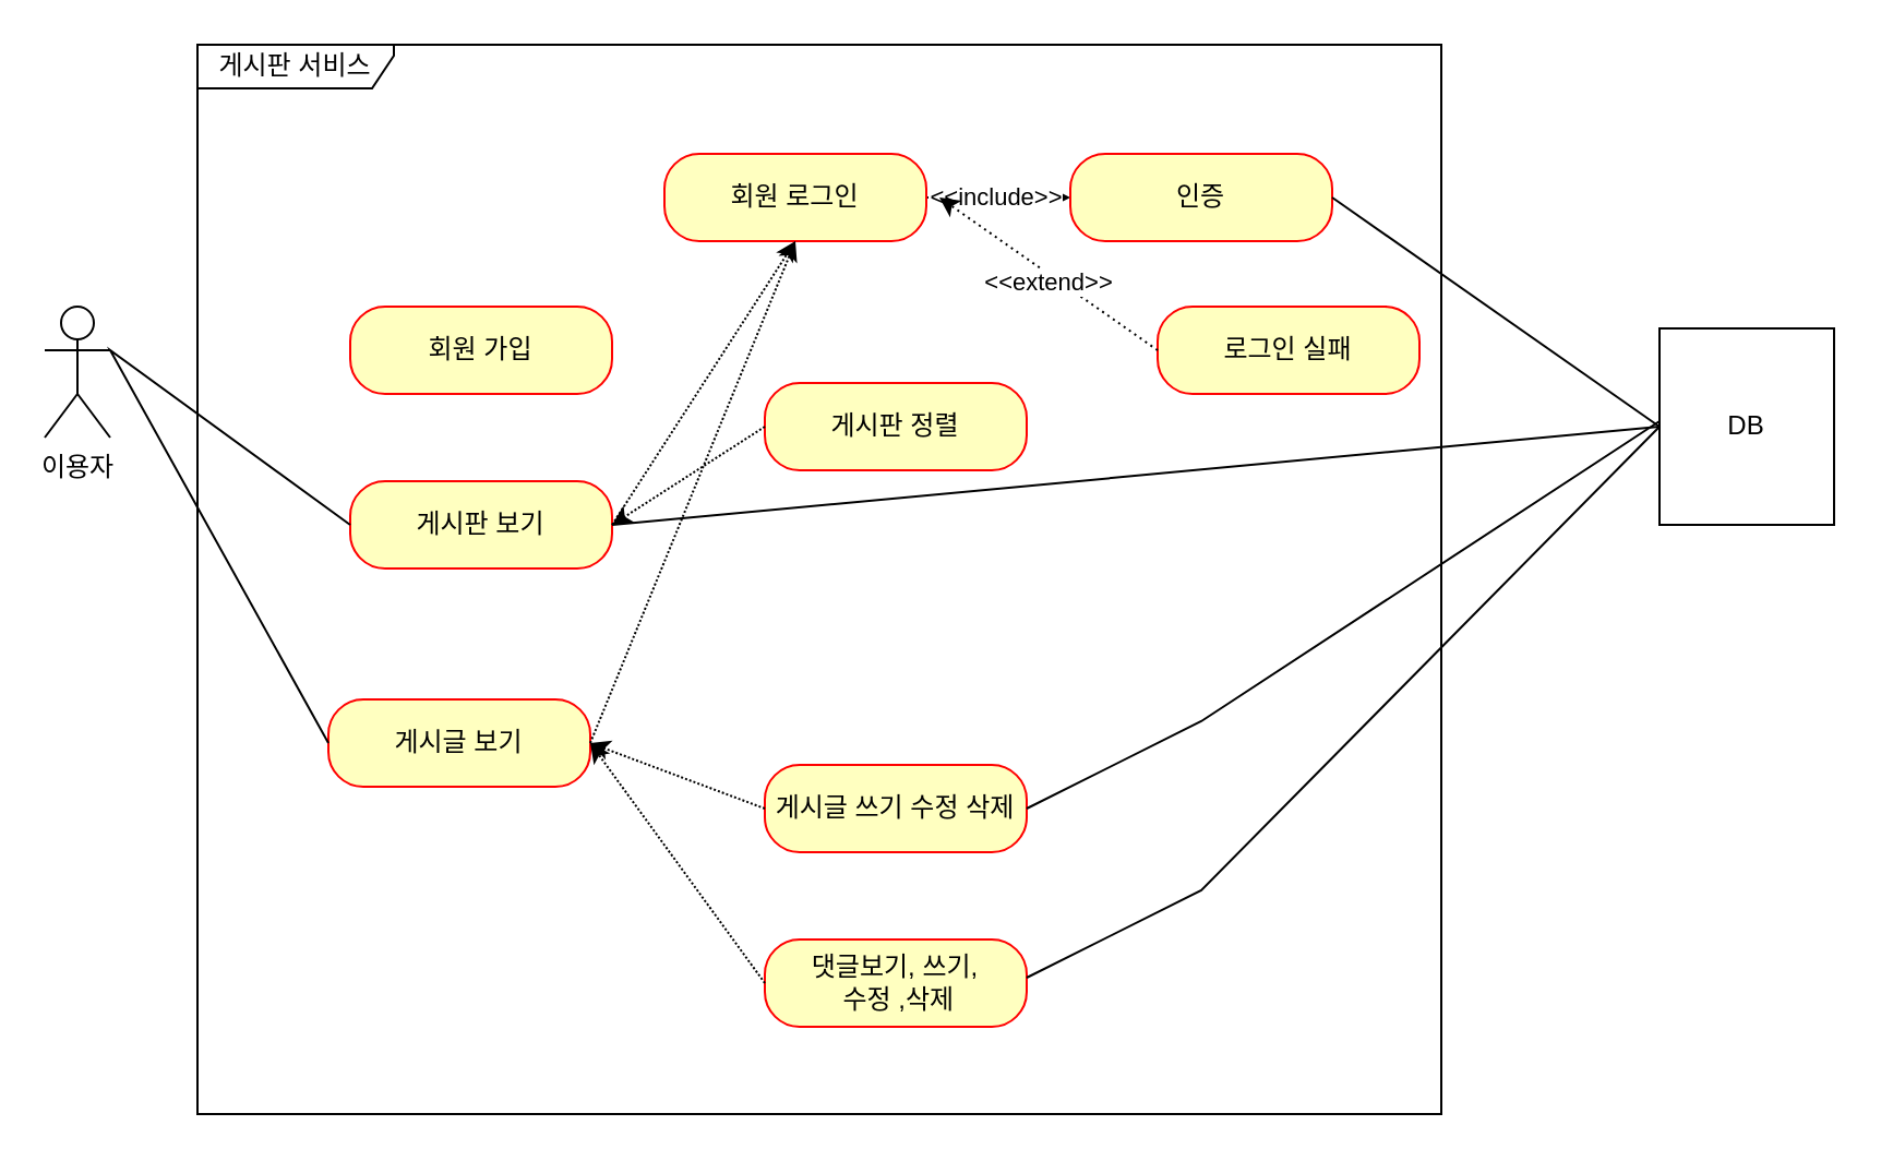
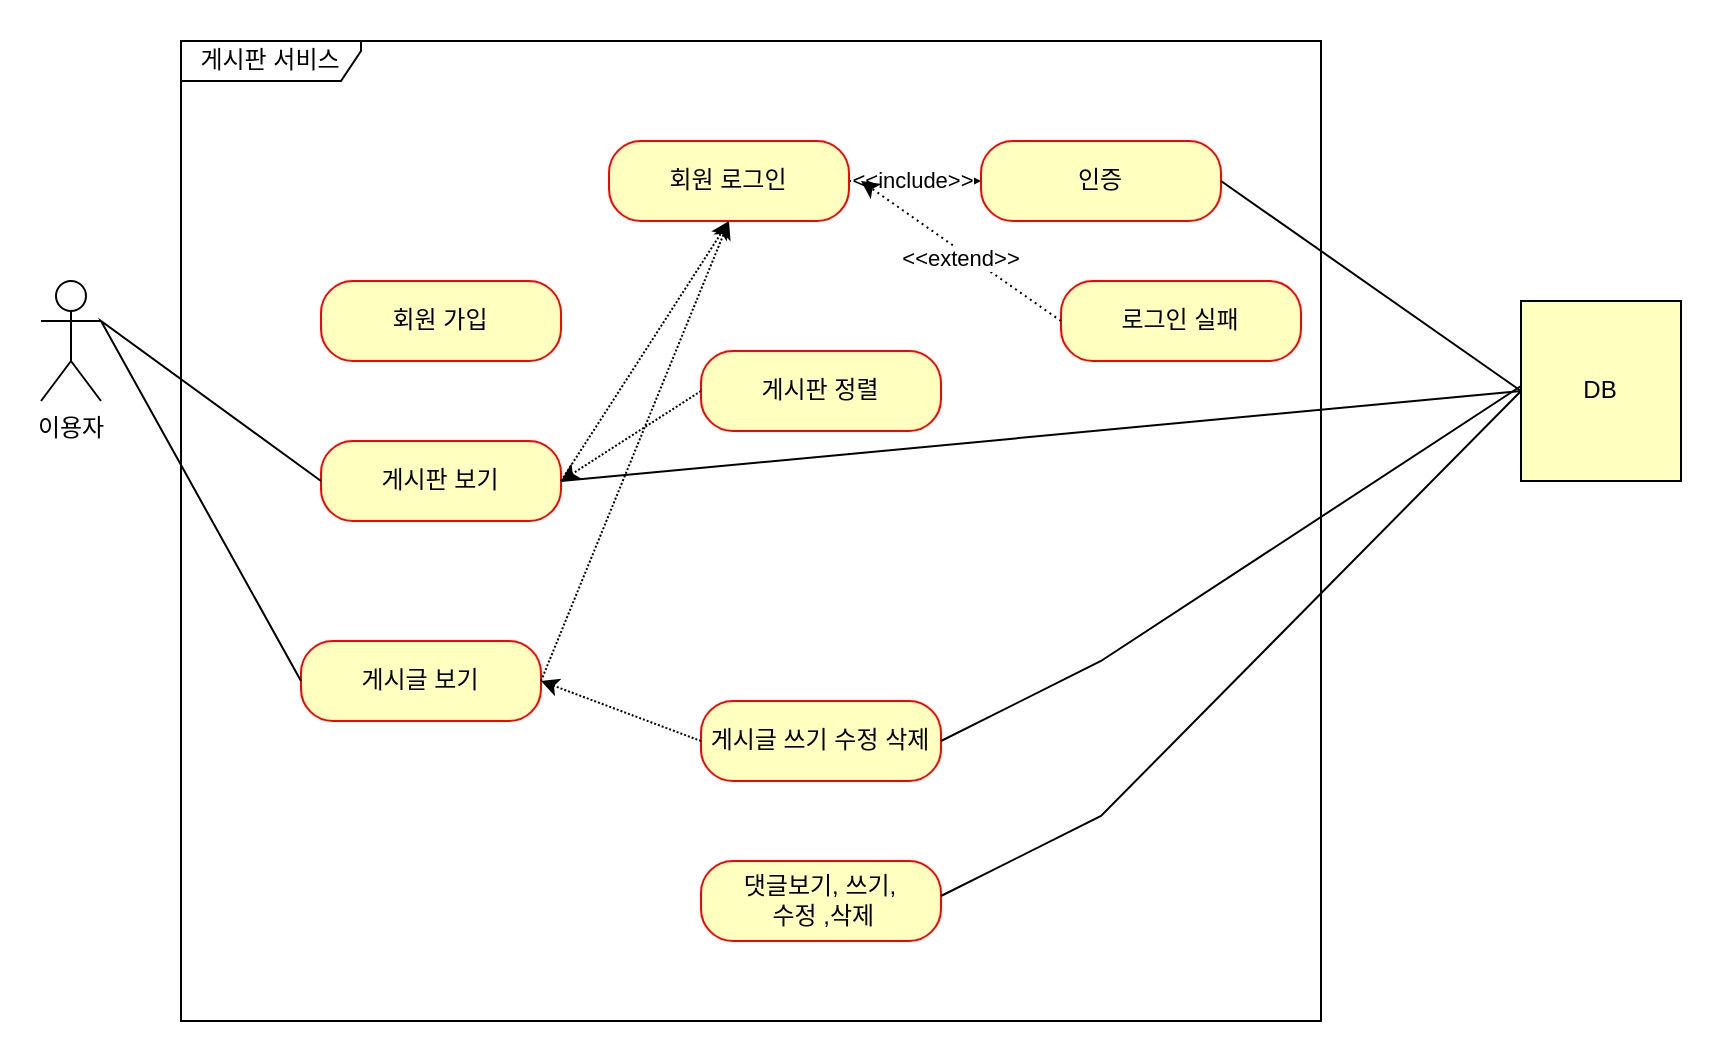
  <mxCell id="0" />
  <mxCell id="1" parent="0" />
  <mxCell id="2" value="이용자" style="shape=umlActor;verticalLabelPosition=bottom;verticalAlign=top;html=1;" vertex="1" parent="1"><mxGeometry x="20" y="140" width="30" height="60" as="geometry" /></mxCell>
  <mxCell id="3" value="게시판 서비스" style="shape=umlFrame;whiteSpace=wrap;html=1;pointerEvents=0;width=90;height=20;" vertex="1" parent="1"><mxGeometry x="90" y="20" width="570" height="490" as="geometry" /></mxCell>
  <mxCell id="4" value="회원 가입" style="rounded=1;whiteSpace=wrap;html=1;arcSize=40;fontColor=#000000;fillColor=#ffffc0;strokeColor=#ff0000;" vertex="1" parent="1"><mxGeometry x="160" y="140" width="120" height="40" as="geometry" /></mxCell>
  <mxCell id="5" value="게시판 보기" style="rounded=1;whiteSpace=wrap;html=1;arcSize=40;fontColor=#000000;fillColor=#ffffc0;strokeColor=#ff0000;" vertex="1" parent="1"><mxGeometry x="160" y="220" width="120" height="40" as="geometry" /></mxCell>
  <mxCell id="6" value="게시글 보기" style="rounded=1;whiteSpace=wrap;html=1;arcSize=40;fontColor=#000000;fillColor=#ffffc0;strokeColor=#ff0000;" vertex="1" parent="1"><mxGeometry x="150" y="320" width="120" height="40" as="geometry" /></mxCell>
  <mxCell id="7" value="" style="edgeStyle=orthogonalEdgeStyle;rounded=0;orthogonalLoop=1;jettySize=auto;html=1;dashed=1;dashPattern=1 1;" edge="1" parent="1" source="9" target="10"><mxGeometry relative="1" as="geometry" /></mxCell>
  <mxCell id="8" value="&amp;lt;&amp;lt;include&amp;gt;&amp;gt;" style="edgeLabel;html=1;align=center;verticalAlign=middle;resizable=0;points=[];" vertex="1" connectable="0" parent="7"><mxGeometry x="-0.059" y="1" relative="1" as="geometry"><mxPoint as="offset" /></mxGeometry></mxCell>
  <mxCell id="9" value="회원 로그인" style="rounded=1;whiteSpace=wrap;html=1;arcSize=40;fontColor=#000000;fillColor=#ffffc0;strokeColor=#ff0000;" vertex="1" parent="1"><mxGeometry x="304" y="70" width="120" height="40" as="geometry" /></mxCell>
  <mxCell id="10" value="인증" style="rounded=1;whiteSpace=wrap;html=1;arcSize=40;fontColor=#000000;fillColor=#ffffc0;strokeColor=#ff0000;" vertex="1" parent="1"><mxGeometry x="490" y="70" width="120" height="40" as="geometry" /></mxCell>
  <mxCell id="11" value="로그인 실패" style="rounded=1;whiteSpace=wrap;html=1;arcSize=40;fontColor=#000000;fillColor=#ffffc0;strokeColor=#ff0000;" vertex="1" parent="1"><mxGeometry x="530" y="140" width="120" height="40" as="geometry" /></mxCell>
  <mxCell id="12" value="게시판 정렬" style="rounded=1;whiteSpace=wrap;html=1;arcSize=40;fontColor=#000000;fillColor=#ffffc0;strokeColor=#ff0000;" vertex="1" parent="1"><mxGeometry x="350" y="175" width="120" height="40" as="geometry" /></mxCell>
  <mxCell id="13" value="게시글 쓰기 수정 삭제" style="rounded=1;whiteSpace=wrap;html=1;arcSize=40;fontColor=#000000;fillColor=#ffffc0;strokeColor=#ff0000;" vertex="1" parent="1"><mxGeometry x="350" y="350" width="120" height="40" as="geometry" /></mxCell>
  <mxCell id="14" value="댓글보기, 쓰기,&lt;br&gt;&amp;nbsp;수정 ,삭제" style="rounded=1;whiteSpace=wrap;html=1;arcSize=40;fontColor=#000000;fillColor=#ffffc0;strokeColor=#ff0000;" vertex="1" parent="1"><mxGeometry x="350" y="430" width="120" height="40" as="geometry" /></mxCell>
  <mxCell id="15" value="" style="endArrow=none;html=1;rounded=0;exitX=0;exitY=0.5;exitDx=0;exitDy=0;entryX=0;entryY=0.5;entryDx=0;entryDy=0;" edge="1" parent="1" source="6" target="5"><mxGeometry width="50" height="50" relative="1" as="geometry"><mxPoint x="340" y="290" as="sourcePoint" /><mxPoint x="390" y="240" as="targetPoint" /><Array as="points"><mxPoint x="50" y="160" /></Array></mxGeometry></mxCell>
  <mxCell id="16" value="" style="endArrow=classic;html=1;rounded=0;exitX=0;exitY=0.5;exitDx=0;exitDy=0;dashed=1;dashPattern=1 2;" edge="1" parent="1" source="11"><mxGeometry width="50" height="50" relative="1" as="geometry"><mxPoint x="480" y="190" as="sourcePoint" /><mxPoint x="430" y="90" as="targetPoint" /></mxGeometry></mxCell>
  <mxCell id="17" value="&amp;lt;&amp;lt;extend&amp;gt;&amp;gt;" style="edgeLabel;html=1;align=center;verticalAlign=middle;resizable=0;points=[];" vertex="1" connectable="0" parent="16"><mxGeometry x="-0.098" relative="1" as="geometry"><mxPoint x="-5" as="offset" /></mxGeometry></mxCell>
  <mxCell id="18" value="" style="endArrow=classic;html=1;rounded=0;entryX=0.5;entryY=1;entryDx=0;entryDy=0;exitX=1;exitY=0.5;exitDx=0;exitDy=0;dashed=1;dashPattern=1 1;" edge="1" parent="1" source="5" target="9"><mxGeometry width="50" height="50" relative="1" as="geometry"><mxPoint x="310.667" y="130" as="sourcePoint" /><mxPoint x="304" y="270" as="targetPoint" /></mxGeometry></mxCell>
  <mxCell id="19" value="" style="endArrow=classic;html=1;rounded=0;exitX=1;exitY=0.5;exitDx=0;exitDy=0;dashed=1;dashPattern=1 1;entryX=0.5;entryY=1;entryDx=0;entryDy=0;" edge="1" parent="1" target="9"><mxGeometry width="50" height="50" relative="1" as="geometry"><mxPoint x="270" y="340" as="sourcePoint" /><mxPoint x="360" y="120" as="targetPoint" /></mxGeometry></mxCell>
  <mxCell id="20" value="" style="endArrow=classic;html=1;rounded=0;exitX=0;exitY=0.5;exitDx=0;exitDy=0;dashed=1;dashPattern=1 1;" edge="1" parent="1" source="12"><mxGeometry width="50" height="50" relative="1" as="geometry"><mxPoint x="280" y="330" as="sourcePoint" /><mxPoint x="280" y="240" as="targetPoint" /></mxGeometry></mxCell>
  <mxCell id="21" value="" style="endArrow=classic;html=1;rounded=0;exitX=0;exitY=0.5;exitDx=0;exitDy=0;entryX=1;entryY=0.5;entryDx=0;entryDy=0;dashed=1;dashPattern=1 1;" edge="1" parent="1" source="13"><mxGeometry width="50" height="50" relative="1" as="geometry"><mxPoint x="340" y="380" as="sourcePoint" /><mxPoint x="270" y="340" as="targetPoint" /></mxGeometry></mxCell>
- <mxCell id="22" value="" style="endArrow=classic;html=1;rounded=0;exitX=0;exitY=0.5;exitDx=0;exitDy=0;entryX=1;entryY=0.5;entryDx=0;entryDy=0;dashed=1;dashPattern=1 1;" edge="1" parent="1" source="14" target="6"><mxGeometry width="50" height="50" relative="1" as="geometry"><mxPoint x="304" y="460" as="sourcePoint" /><mxPoint x="234" y="420" as="targetPoint" /></mxGeometry></mxCell>
- <mxCell id="23" value="DB" style="html=1;dropTarget=0;whiteSpace=wrap;" vertex="1" parent="1"><mxGeometry x="760" y="150" width="80" height="90" as="geometry" /></mxCell>
+ <mxCell id="23" value="DB" style="html=1;dropTarget=0;whiteSpace=wrap;fillColor=#ffffc0;" vertex="1" parent="1"><mxGeometry x="760" y="150" width="80" height="90" as="geometry" /></mxCell>
  <mxCell id="24" value="" style="endArrow=none;html=1;rounded=0;entryX=1;entryY=0.5;entryDx=0;entryDy=0;exitX=0;exitY=0.5;exitDx=0;exitDy=0;" edge="1" parent="1" source="23" target="10"><mxGeometry width="50" height="50" relative="1" as="geometry"><mxPoint x="680" y="260" as="sourcePoint" /><mxPoint x="730" y="210" as="targetPoint" /></mxGeometry></mxCell>
  <mxCell id="25" value="" style="endArrow=none;html=1;rounded=0;exitX=0;exitY=0.5;exitDx=0;exitDy=0;" edge="1" parent="1" source="23"><mxGeometry width="50" height="50" relative="1" as="geometry"><mxPoint x="690" y="320" as="sourcePoint" /><mxPoint x="280" y="240" as="targetPoint" /></mxGeometry></mxCell>
  <mxCell id="26" value="" style="endArrow=none;html=1;rounded=0;exitX=0;exitY=0.5;exitDx=0;exitDy=0;entryX=1;entryY=0.5;entryDx=0;entryDy=0;" edge="1" parent="1" target="13"><mxGeometry width="50" height="50" relative="1" as="geometry"><mxPoint x="760" y="192.5" as="sourcePoint" /><mxPoint x="270" y="337.5" as="targetPoint" /><Array as="points"><mxPoint x="550" y="330" /></Array></mxGeometry></mxCell>
  <mxCell id="27" value="" style="endArrow=none;html=1;rounded=0;exitX=0;exitY=0.5;exitDx=0;exitDy=0;entryX=1;entryY=0.5;entryDx=0;entryDy=0;" edge="1" parent="1" source="23"><mxGeometry width="50" height="50" relative="1" as="geometry"><mxPoint x="760" y="270" as="sourcePoint" /><mxPoint x="470" y="447.5" as="targetPoint" /><Array as="points"><mxPoint x="550" y="407.5" /></Array></mxGeometry></mxCell>
